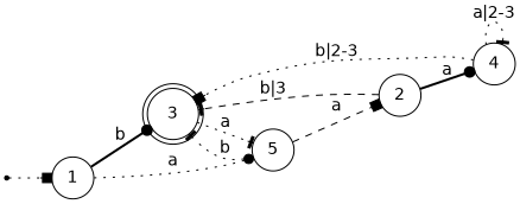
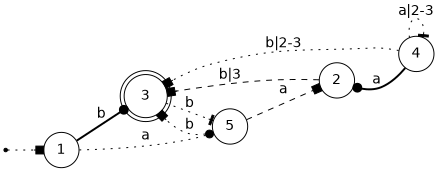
  digraph {
    fontname="DejaVu Sans"
    rankdir=LR
    node [fontname="DejaVu Sans" shape=circle]
    edge [arrowhead=box fontname="DejaVu Sans" style=dotted]
    3 [shape=doublecircle]
    1
    5
    2
    4
    0 [shape=point]
-   3 -> 5 [arrowhead=tee label=a]
+   3 -> 5 [arrowhead=tee label=b]
    1 -> 3 [arrowhead=dot label=b style=bold]
    1 -> 5 [arrowhead=dot label=a]
-   5 -> 3 [arrowhead=tee label=b]
+   5 -> 3 [label=b]
    5 -> 2 [label=a style=dashed]
-   2 -> 3 [arrowhead=tee label="b|3" style=dashed]
-   2 -> 4 [arrowhead=dot label=a style=bold]
+   2 -> 3 [label="b|3" style=dashed]
+   4 -> 2 [arrowhead=dot label=a style=bold]
    4 -> 3 [label="b|2-3"]
    4 -> 4 [arrowhead=tee label="a|2-3"]
    0 -> 1
  }
